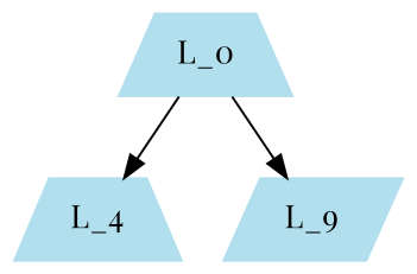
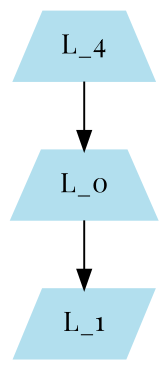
  digraph {
    fontname="Playfair Display"
    node [color=lightblue2 fontname="Playfair Display" shape=trapezium style=filled]
    edge [fontname="Playfair Display"]
    n1 [label=L_4]
-   L_1 [shape=parallelogram label=L_9]
+   L_1 [shape=parallelogram]
    L_0
-   L_0 -> n1
+   n1 -> L_0
    L_0 -> L_1
  }
